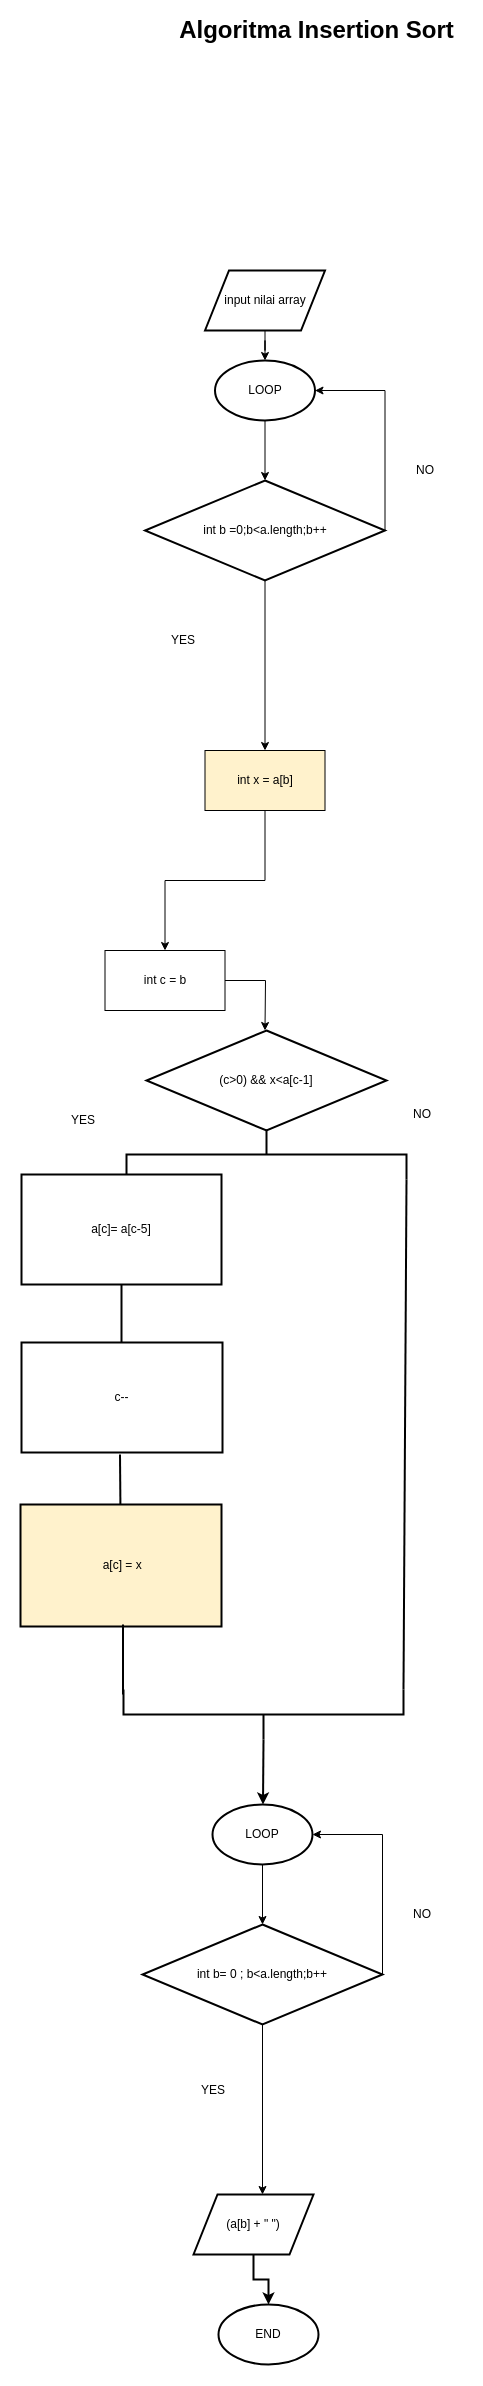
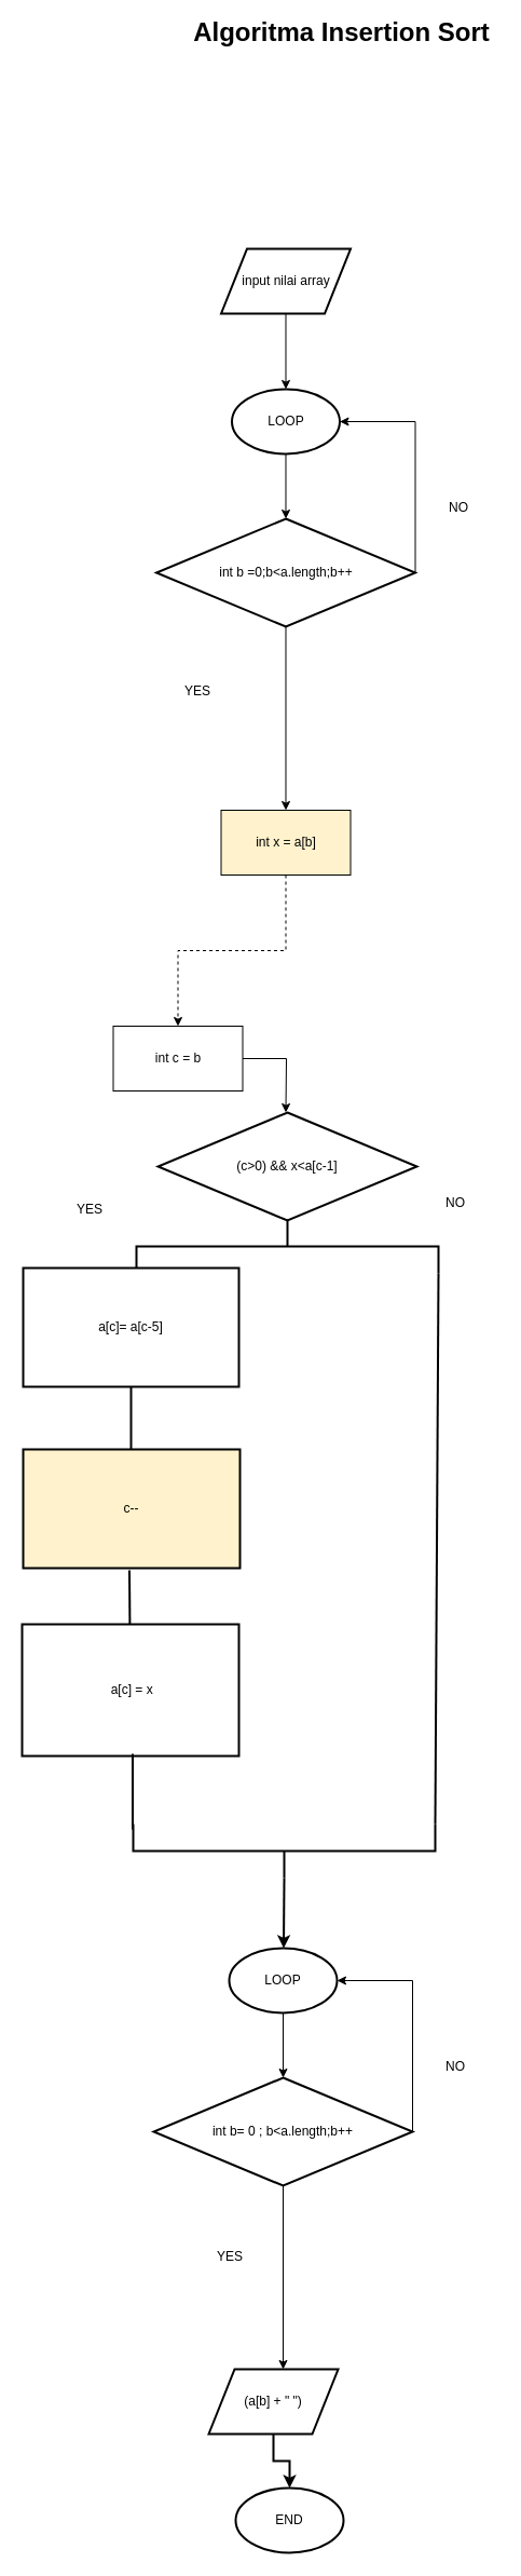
  <mxCell id="0" />
  <mxCell id="1" parent="0" />
  <mxCell id="2" value="" style="edgeStyle=orthogonalEdgeStyle;rounded=0;orthogonalLoop=1;jettySize=auto;html=1;" parent="1" source="3" target="5" edge="1"><mxGeometry relative="1" as="geometry" /></mxCell>
- <mxCell id="3" value="input nilai array" style="shape=parallelogram;perimeter=parallelogramPerimeter;whiteSpace=wrap;html=1;strokeWidth=2;" parent="1" vertex="1"><mxGeometry x="204.5" y="270" width="120" height="60" as="geometry" /></mxCell>
+ <mxCell id="3" value="input nilai array" style="shape=parallelogram;perimeter=parallelogramPerimeter;whiteSpace=wrap;html=1;strokeWidth=2;" parent="1" vertex="1"><mxGeometry x="204.5" y="230" width="120" height="60" as="geometry" /></mxCell>
  <mxCell id="4" value="" style="edgeStyle=orthogonalEdgeStyle;rounded=0;orthogonalLoop=1;jettySize=auto;html=1;" parent="1" source="5" target="6" edge="1"><mxGeometry relative="1" as="geometry" /></mxCell>
  <mxCell id="5" value="LOOP" style="strokeWidth=2;html=1;shape=mxgraph.flowchart.start_1;whiteSpace=wrap;" parent="1" vertex="1"><mxGeometry x="214.5" y="360" width="100" height="60" as="geometry" /></mxCell>
  <mxCell id="6" value="int b =0;b&amp;lt;a.length;b++" style="strokeWidth=2;html=1;shape=mxgraph.flowchart.decision;whiteSpace=wrap;" parent="1" vertex="1"><mxGeometry x="144.5" y="480" width="240" height="100" as="geometry" /></mxCell>
  <mxCell id="7" value="" style="endArrow=none;html=1;" parent="1" edge="1"><mxGeometry width="50" height="50" relative="1" as="geometry"><mxPoint x="384.5" y="530" as="sourcePoint" /><mxPoint x="384.5" y="390" as="targetPoint" /></mxGeometry></mxCell>
  <mxCell id="8" value="" style="endArrow=classic;html=1;entryX=1;entryY=0.5;entryDx=0;entryDy=0;entryPerimeter=0;" parent="1" target="5" edge="1"><mxGeometry width="50" height="50" relative="1" as="geometry"><mxPoint x="384.5" y="390" as="sourcePoint" /><mxPoint x="434.5" y="350" as="targetPoint" /></mxGeometry></mxCell>
  <mxCell id="9" value="" style="endArrow=classic;html=1;exitX=0.5;exitY=1;exitDx=0;exitDy=0;exitPerimeter=0;" parent="1" source="6" edge="1"><mxGeometry width="50" height="50" relative="1" as="geometry"><mxPoint x="264.5" y="680" as="sourcePoint" /><mxPoint x="264.5" y="750" as="targetPoint" /></mxGeometry></mxCell>
  <mxCell id="10" value="NO" style="text;html=1;strokeColor=none;fillColor=none;align=center;verticalAlign=middle;whiteSpace=wrap;rounded=0;" parent="1" vertex="1"><mxGeometry x="404.5" y="460" width="40" height="20" as="geometry" /></mxCell>
  <mxCell id="11" value="YES" style="text;html=1;strokeColor=none;fillColor=none;align=center;verticalAlign=middle;whiteSpace=wrap;rounded=0;" parent="1" vertex="1"><mxGeometry x="163" y="630" width="40" height="20" as="geometry" /></mxCell>
  <mxCell id="12" value="(c&amp;gt;0) &amp;amp;&amp;amp; x&amp;lt;a[c-1]" style="strokeWidth=2;html=1;shape=mxgraph.flowchart.decision;whiteSpace=wrap;" parent="1" vertex="1"><mxGeometry x="146" y="1030" width="240" height="100" as="geometry" /></mxCell>
  <mxCell id="13" value="" style="strokeWidth=2;html=1;shape=mxgraph.flowchart.annotation_2;align=left;labelPosition=right;pointerEvents=1;rotation=90;" parent="1" vertex="1"><mxGeometry x="241" y="1014" width="50" height="280" as="geometry" /></mxCell>
  <mxCell id="14" value="" style="strokeWidth=2;html=1;shape=mxgraph.flowchart.annotation_2;align=left;labelPosition=right;pointerEvents=1;rotation=-90;" parent="1" vertex="1"><mxGeometry x="238" y="1574" width="50" height="280" as="geometry" /></mxCell>
  <mxCell id="15" value="NO" style="text;html=1;strokeColor=none;fillColor=none;align=center;verticalAlign=middle;whiteSpace=wrap;rounded=0;" parent="1" vertex="1"><mxGeometry x="402" y="1104" width="40" height="20" as="geometry" /></mxCell>
  <mxCell id="16" value="YES" style="text;html=1;strokeColor=none;fillColor=none;align=center;verticalAlign=middle;whiteSpace=wrap;rounded=0;" parent="1" vertex="1"><mxGeometry x="62.5" y="1110" width="40" height="20" as="geometry" /></mxCell>
  <mxCell id="17" value="" style="endArrow=none;html=1;strokeWidth=2;exitX=1;exitY=1;exitDx=0;exitDy=0;exitPerimeter=0;entryX=1;entryY=0;entryDx=0;entryDy=0;entryPerimeter=0;" parent="1" source="14" target="13" edge="1"><mxGeometry width="50" height="50" relative="1" as="geometry"><mxPoint x="406" y="1284" as="sourcePoint" /><mxPoint x="406" y="1289" as="targetPoint" /></mxGeometry></mxCell>
  <mxCell id="18" value="a[c]= a[c-5]" style="rounded=0;whiteSpace=wrap;html=1;strokeWidth=2;" parent="1" vertex="1"><mxGeometry x="21" y="1174" width="200" height="110" as="geometry" /></mxCell>
- <mxCell id="19" value="c--" style="rounded=0;whiteSpace=wrap;html=1;strokeWidth=2;" parent="1" vertex="1"><mxGeometry x="21" y="1342" width="201" height="110" as="geometry" /></mxCell>
+ <mxCell id="19" value="c--" style="rounded=0;whiteSpace=wrap;html=1;strokeWidth=2;fillColor=#fff2cc;" parent="1" vertex="1"><mxGeometry x="21" y="1342" width="201" height="110" as="geometry" /></mxCell>
  <mxCell id="20" value="" style="endArrow=none;html=1;strokeWidth=2;entryX=0.5;entryY=1;entryDx=0;entryDy=0;" parent="1" target="18" edge="1"><mxGeometry width="50" height="50" relative="1" as="geometry"><mxPoint x="121" y="1342" as="sourcePoint" /><mxPoint x="125" y="1292" as="targetPoint" /></mxGeometry></mxCell>
- <mxCell id="21" value="&amp;nbsp;a[c] = x" style="rounded=0;whiteSpace=wrap;html=1;strokeWidth=2;fillColor=#fff2cc;" parent="1" vertex="1"><mxGeometry x="20" y="1504" width="201" height="122" as="geometry" /></mxCell>
+ <mxCell id="21" value="&amp;nbsp;a[c] = x" style="rounded=0;whiteSpace=wrap;html=1;strokeWidth=2;" parent="1" vertex="1"><mxGeometry x="20" y="1504" width="201" height="122" as="geometry" /></mxCell>
  <mxCell id="22" value="" style="endArrow=none;html=1;strokeWidth=2;" parent="1" edge="1"><mxGeometry width="50" height="50" relative="1" as="geometry"><mxPoint x="119.91" y="1504" as="sourcePoint" /><mxPoint x="119.5" y="1454" as="targetPoint" /></mxGeometry></mxCell>
  <mxCell id="23" value="" style="endArrow=none;html=1;strokeWidth=2;" parent="1" edge="1"><mxGeometry width="50" height="50" relative="1" as="geometry"><mxPoint x="122.5" y="1694" as="sourcePoint" /><mxPoint x="122.5" y="1624" as="targetPoint" /></mxGeometry></mxCell>
  <mxCell id="24" value="" style="edgeStyle=orthogonalEdgeStyle;rounded=0;orthogonalLoop=1;jettySize=auto;html=1;" parent="1" source="25" target="26" edge="1"><mxGeometry relative="1" as="geometry" /></mxCell>
  <mxCell id="25" value="LOOP" style="strokeWidth=2;html=1;shape=mxgraph.flowchart.start_1;whiteSpace=wrap;" parent="1" vertex="1"><mxGeometry x="212" y="1804" width="100" height="60" as="geometry" /></mxCell>
  <mxCell id="26" value="int b= 0 ; b&amp;lt;a.length;b++" style="strokeWidth=2;html=1;shape=mxgraph.flowchart.decision;whiteSpace=wrap;" parent="1" vertex="1"><mxGeometry x="142" y="1924" width="240" height="100" as="geometry" /></mxCell>
  <mxCell id="27" value="" style="endArrow=none;html=1;" parent="1" edge="1"><mxGeometry width="50" height="50" relative="1" as="geometry"><mxPoint x="382" y="1974" as="sourcePoint" /><mxPoint x="382" y="1834" as="targetPoint" /></mxGeometry></mxCell>
  <mxCell id="28" value="" style="endArrow=classic;html=1;entryX=1;entryY=0.5;entryDx=0;entryDy=0;entryPerimeter=0;" parent="1" target="25" edge="1"><mxGeometry width="50" height="50" relative="1" as="geometry"><mxPoint x="382" y="1834" as="sourcePoint" /><mxPoint x="432" y="1794" as="targetPoint" /></mxGeometry></mxCell>
  <mxCell id="29" value="" style="endArrow=classic;html=1;exitX=0.5;exitY=1;exitDx=0;exitDy=0;exitPerimeter=0;" parent="1" source="26" edge="1"><mxGeometry width="50" height="50" relative="1" as="geometry"><mxPoint x="262" y="2124" as="sourcePoint" /><mxPoint x="262" y="2194" as="targetPoint" /></mxGeometry></mxCell>
  <mxCell id="30" value="NO" style="text;html=1;strokeColor=none;fillColor=none;align=center;verticalAlign=middle;whiteSpace=wrap;rounded=0;" parent="1" vertex="1"><mxGeometry x="402" y="1904" width="40" height="20" as="geometry" /></mxCell>
  <mxCell id="31" value="YES" style="text;html=1;strokeColor=none;fillColor=none;align=center;verticalAlign=middle;whiteSpace=wrap;rounded=0;" parent="1" vertex="1"><mxGeometry x="193" y="2080" width="40" height="20" as="geometry" /></mxCell>
  <mxCell id="32" value="" style="endArrow=classic;html=1;strokeWidth=2;exitX=0;exitY=0.5;exitDx=0;exitDy=0;exitPerimeter=0;" parent="1" source="14" edge="1"><mxGeometry width="50" height="50" relative="1" as="geometry"><mxPoint x="265.66" y="1754" as="sourcePoint" /><mxPoint x="262.5" y="1804" as="targetPoint" /></mxGeometry></mxCell>
  <mxCell id="33" value="" style="edgeStyle=orthogonalEdgeStyle;rounded=0;orthogonalLoop=1;jettySize=auto;html=1;strokeWidth=2;" parent="1" source="34" target="35" edge="1"><mxGeometry relative="1" as="geometry" /></mxCell>
  <mxCell id="34" value="(a[b] + &quot; &quot;)" style="shape=parallelogram;perimeter=parallelogramPerimeter;whiteSpace=wrap;html=1;strokeWidth=2;" parent="1" vertex="1"><mxGeometry x="193" y="2194" width="120" height="60" as="geometry" /></mxCell>
  <mxCell id="35" value="END" style="strokeWidth=2;html=1;shape=mxgraph.flowchart.start_1;whiteSpace=wrap;" parent="1" vertex="1"><mxGeometry x="218" y="2304" width="100" height="60" as="geometry" /></mxCell>
- <mxCell id="36" value="" style="edgeStyle=orthogonalEdgeStyle;rounded=0;orthogonalLoop=1;jettySize=auto;html=1;" parent="1" source="37" target="39" edge="1"><mxGeometry relative="1" as="geometry" /></mxCell>
+ <mxCell id="36" value="" style="edgeStyle=orthogonalEdgeStyle;rounded=0;orthogonalLoop=1;jettySize=auto;html=1;dashed=1;" parent="1" source="37" target="39" edge="1"><mxGeometry relative="1" as="geometry" /></mxCell>
  <mxCell id="37" value="int x = a[b]" style="rounded=0;whiteSpace=wrap;html=1;fillColor=#fff2cc;" parent="1" vertex="1"><mxGeometry x="204.5" y="750" width="120" height="60" as="geometry" /></mxCell>
  <mxCell id="38" value="" style="edgeStyle=orthogonalEdgeStyle;rounded=0;orthogonalLoop=1;jettySize=auto;html=1;" parent="1" source="39" edge="1"><mxGeometry relative="1" as="geometry"><mxPoint x="264.5" y="1030" as="targetPoint" /></mxGeometry></mxCell>
  <mxCell id="39" value="int c = b" style="rounded=0;whiteSpace=wrap;html=1;" parent="1" vertex="1"><mxGeometry x="104.5" y="950" width="120" height="60" as="geometry" /></mxCell>
  <mxCell id="40" value="&lt;font style=&quot;font-size: 24px&quot;&gt;&lt;b&gt;Algoritma Insertion Sort&lt;/b&gt;&lt;/font&gt;" style="text;html=1;align=center;verticalAlign=middle;resizable=0;points=[];autosize=1;" parent="1" vertex="1"><mxGeometry x="171" y="20" width="290" height="20" as="geometry" /></mxCell>
